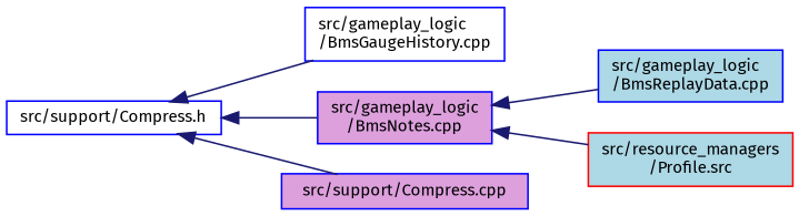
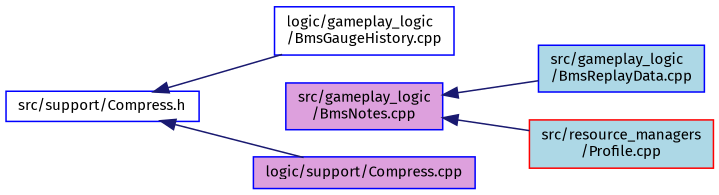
  digraph {
    fontname="Fira Sans"
    rankdir=LR
    node [color=blue fillcolor=white fontname="Fira Sans" fontsize=10 shape=record style=filled]
    edge [color=midnightblue dir=back fontname="Fira Sans" fontsize=10 labelfontname=Helvetica labelfontsize=10 style=solid]
    n1 [fontcolor=black height=0.2 label="src/support/Compress.h" width=0.4]
-   n2 [height=0.2 label="src/gameplay_logic\l/BmsGaugeHistory.cpp" width=0.4]
+   n2 [height=0.2 label="logic/gameplay_logic\l/BmsGaugeHistory.cpp" width=0.4]
    n3 [fillcolor=plum height=0.2 label="src/gameplay_logic\l/BmsNotes.cpp" width=0.4]
-   n4 [fillcolor=plum height=0.2 label="src/support/Compress.cpp" width=0.4]
+   n4 [fillcolor=plum height=0.2 label="logic/support/Compress.cpp" width=0.4]
    n5 [fillcolor=lightblue height=0.2 label="src/gameplay_logic\l/BmsReplayData.cpp" width=0.4]
-   n6 [color=red fillcolor=lightblue height=0.2 label="src/resource_managers\l/Profile.src" width=0.4]
+   n6 [color=red fillcolor=lightblue height=0.2 label="src/resource_managers\l/Profile.cpp" width=0.4]
    n1 -> n2
-   n1 -> n3
    n1 -> n4
    n3 -> n5
    n3 -> n6
  }
